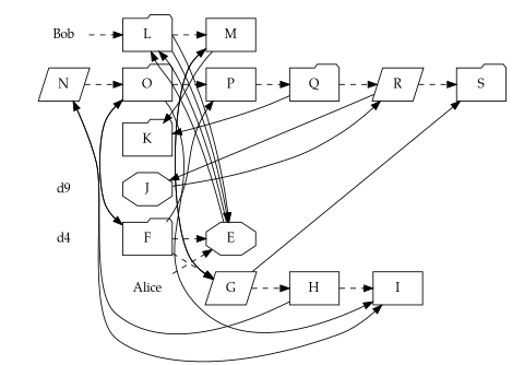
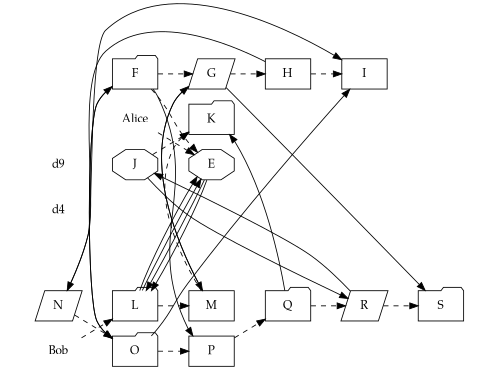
  digraph {
    rankdir=LR
    node [fillcolor=white fontname=Palatino fontsize=14 shape=folder style=filled]
    edge [color=black dir=back fontsize=12 labeldistance=1.5 style=solid]
    H [shape=box]
    I [shape=box]
    E [shape=octagon]
    F
    G [shape=parallelogram]
    J [shape=octagon]
    K
    n8 [fillcolor=transparent label=Alice shape=none]
    Q
    R [shape=parallelogram]
    L
    M [shape=box]
    P [shape=box]
    N [shape=parallelogram]
    S
    O
    n17 [fillcolor=transparent label=Bob shape=none]
    n18 [fillcolor=transparent label=d9 shape=none]
    d4 [fillcolor=transparent shape=none]
    subgraph cluster_1 {
      style=invis
      H
      I
      E
      F
      G
      J
      K
      n8
    }
    subgraph cluster_2 {
      style=invis
      Q
      R
      L
      M
      P
      N
      S
      O
      n17
    }
    subgraph cluster_3 {
      style=invis
      n18
      d4
    }
    H -> I [dir=forward style=dashed]
    I -> N
    I -> O
    E -> L [dir=forward taillabel=" "]
    E -> L
    F -> E [dir=forward style=dashed]
    F -> G [dir=forward style=dashed]
    F -> O
    G -> H [dir=forward style=dashed]
    G -> M
+   J -> K [dir=forward style=dashed]
    J -> R
    K -> Q
-   K -> M
+   K -> M [style=dashed]
    n8 -> E [dir=forward style=dashed]
    Q -> R [dir=forward style=dashed]
    R -> J
    R -> S [dir=forward style=dashed]
    L -> E
    L -> E [dir=forward taillabel=" "]
    L -> M [dir=forward style=dashed]
    M -> G
    P -> F
    P -> Q [dir=forward style=dashed]
    N -> H
    N -> O [dir=forward style=dashed]
    S -> G
    O -> F
    O -> P [dir=forward style=dashed]
    n17 -> L [dir=forward style=dashed]
    n17 -> n18 [style=invis]
    n17 -> d4 [style=invis]
    n18 -> n8 [style=invis]
    d4 -> n8 [style=invis]
  }
